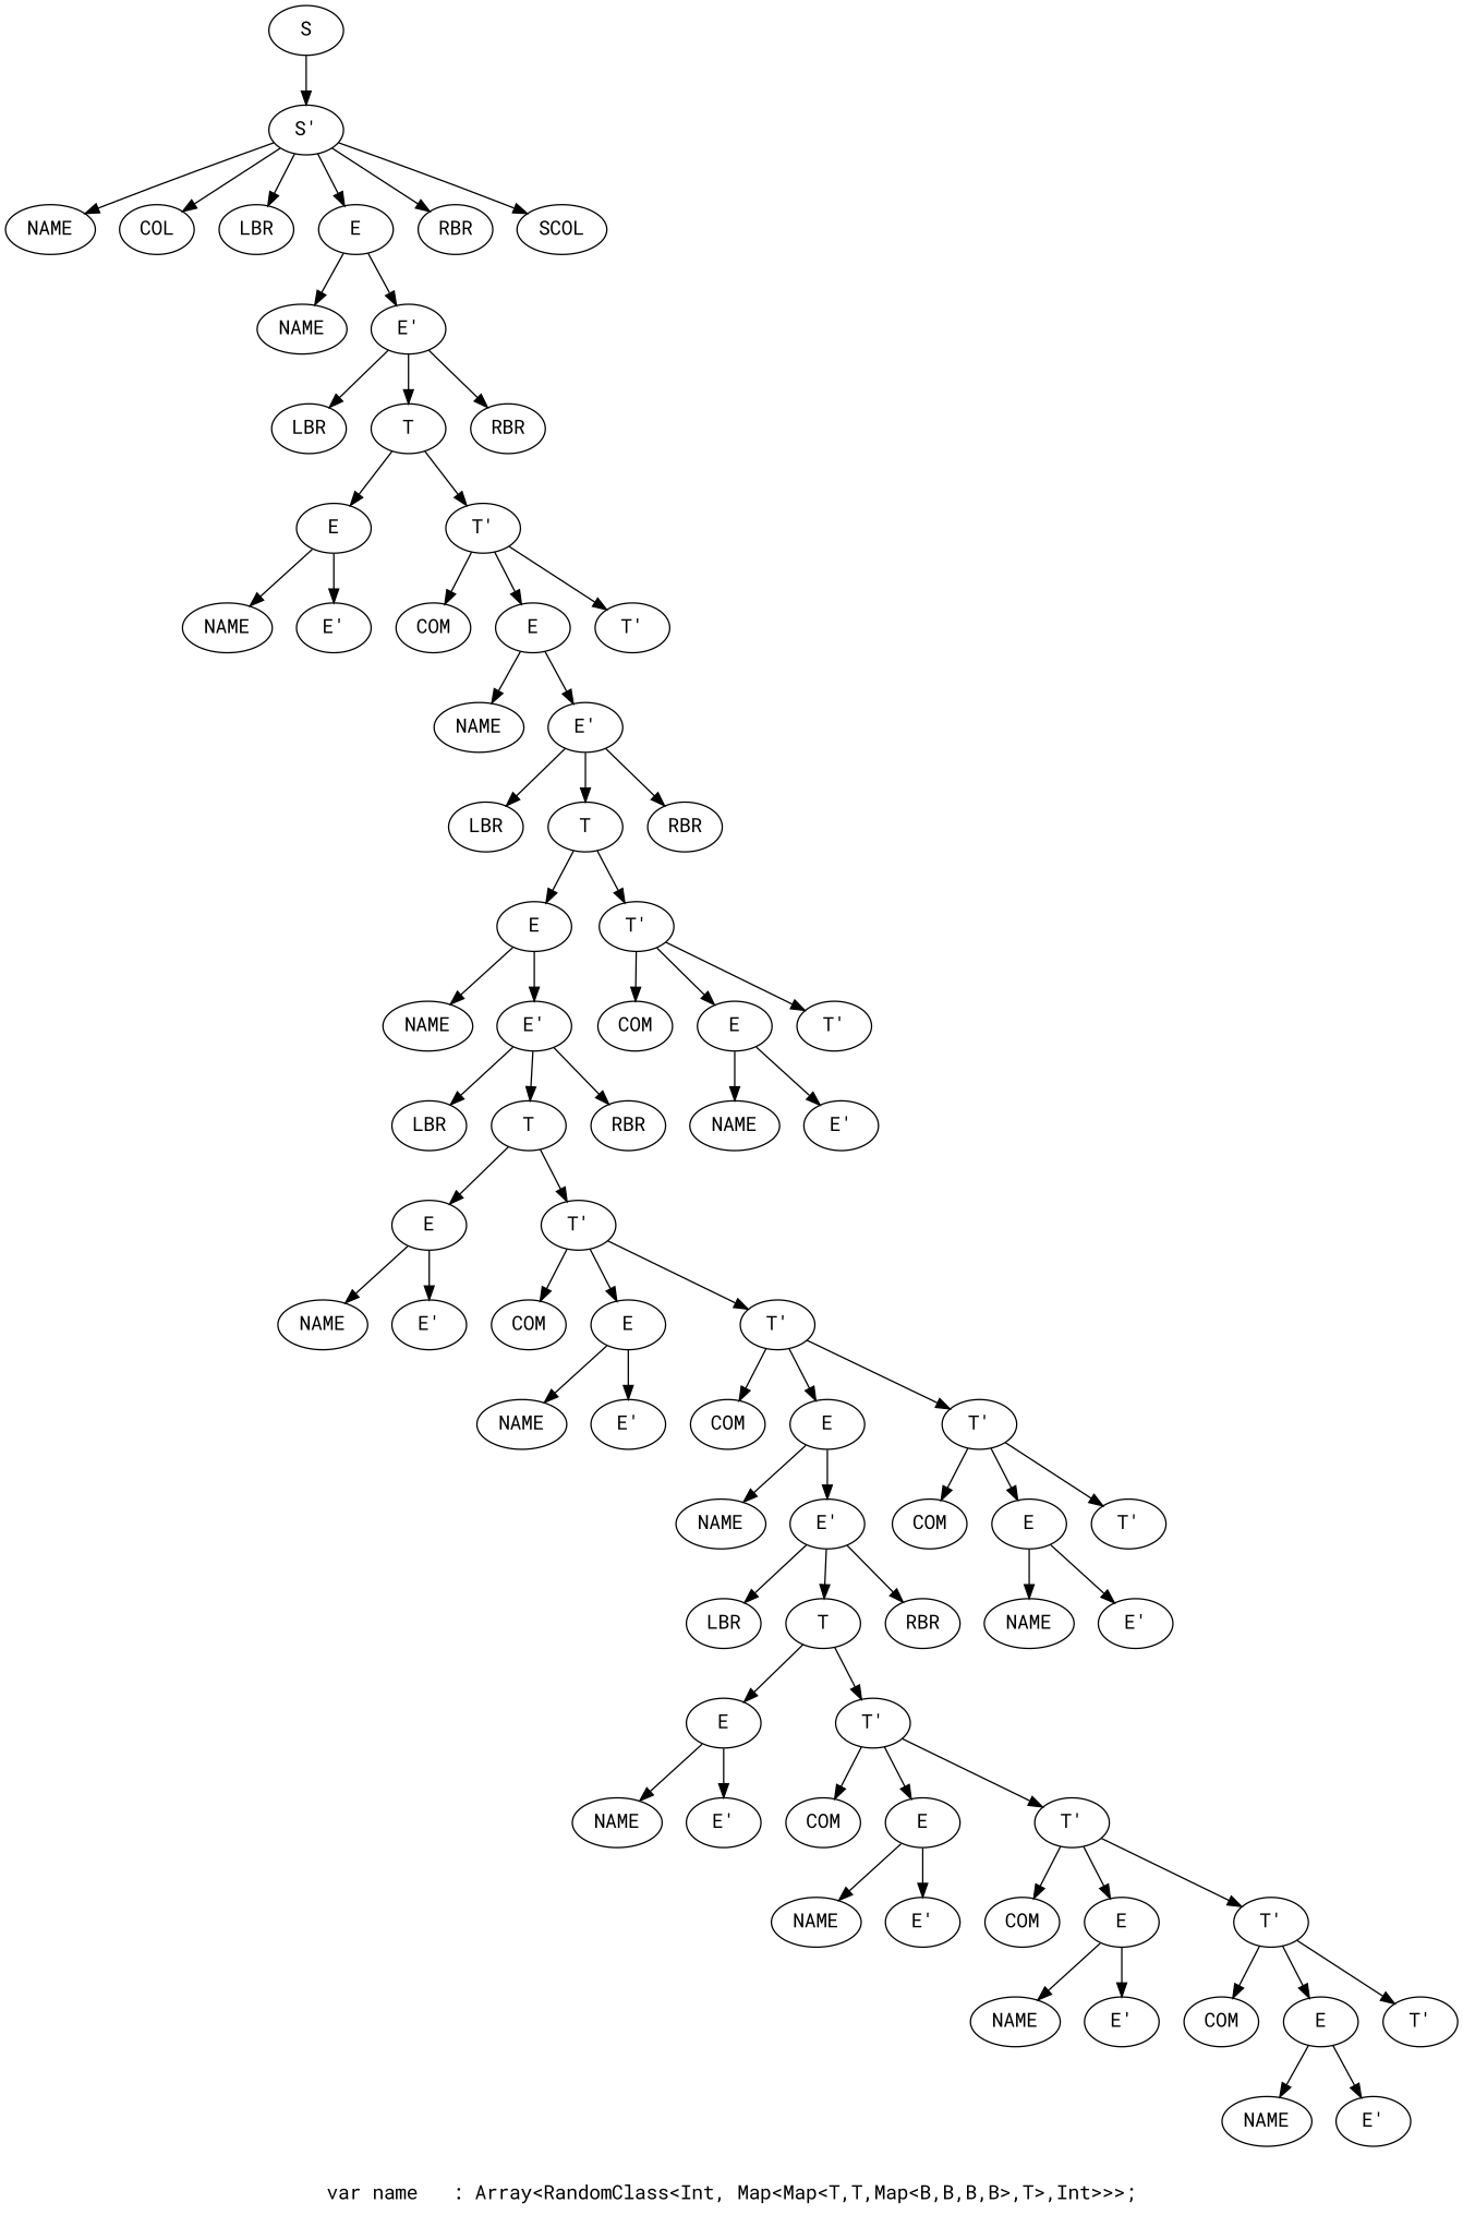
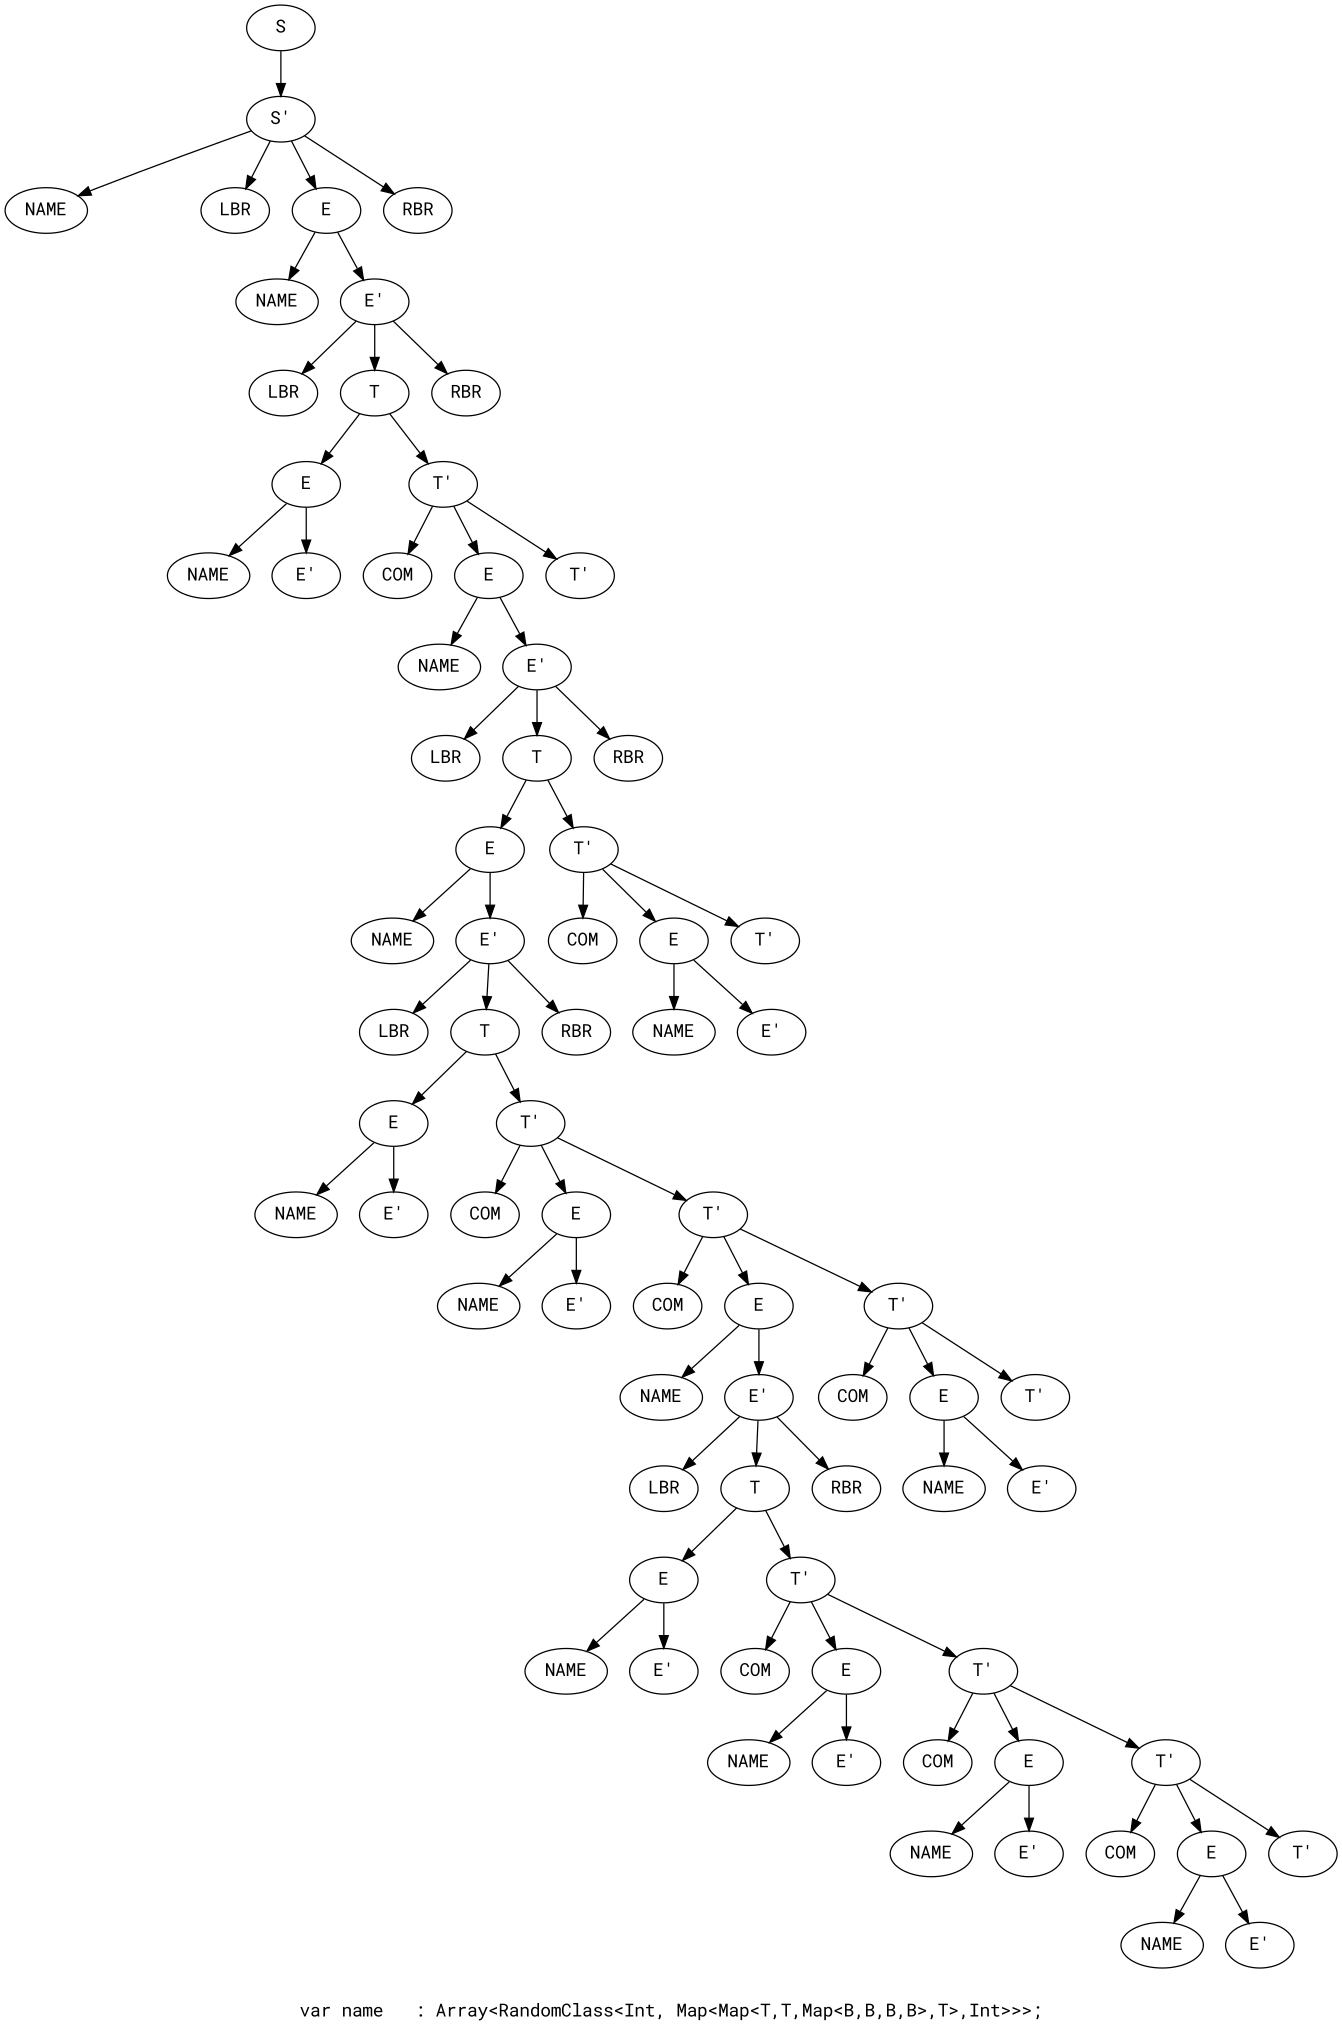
  digraph {
    fontname="Roboto Mono"
    label="var name   : Array<RandomClass<Int, Map<Map<T,T,Map<B,B,B,B>,T>,Int>>>;"
    node [fontname="Roboto Mono"]
    edge [fontname="Roboto Mono"]
    n1 [label=S]
    n2 [label="S'"]
    n3 [label=NAME]
-   n4 [label=COL]
    n5 [label=LBR]
    n6 [label=E]
    n7 [label=RBR]
-   n8 [label=SCOL]
    n9 [label=NAME]
    n10 [label="E'"]
    n11 [label=LBR]
    n12 [label=T]
    n13 [label=RBR]
    n14 [label=E]
    n15 [label="T'"]
    n16 [label=NAME]
    n17 [label="E'"]
    n18 [label=COM]
    n19 [label=E]
    n20 [label="T'"]
    n21 [label=NAME]
    n22 [label="E'"]
    n23 [label=LBR]
    n24 [label=T]
    n25 [label=RBR]
    n26 [label=E]
    n27 [label="T'"]
    n28 [label=NAME]
    n29 [label="E'"]
    n30 [label=COM]
    n31 [label=E]
    n32 [label="T'"]
    n33 [label=LBR]
    n34 [label=T]
    n35 [label=RBR]
    n36 [label=NAME]
    n37 [label="E'"]
    n38 [label=E]
    n39 [label="T'"]
    n40 [label=NAME]
    n41 [label="E'"]
    n42 [label=COM]
    n43 [label=E]
    n44 [label="T'"]
    n45 [label=NAME]
    n46 [label="E'"]
    n47 [label=COM]
    n48 [label=E]
    n49 [label="T'"]
    n50 [label=NAME]
    n51 [label="E'"]
    n52 [label=COM]
    n53 [label=E]
    n54 [label="T'"]
    n55 [label=LBR]
    n56 [label=T]
    n57 [label=RBR]
    n58 [label=NAME]
    n59 [label="E'"]
    n60 [label=E]
    n61 [label="T'"]
    n62 [label=NAME]
    n63 [label="E'"]
    n64 [label=COM]
    n65 [label=E]
    n66 [label="T'"]
    n67 [label=NAME]
    n68 [label="E'"]
    n69 [label=COM]
    n70 [label=E]
    n71 [label="T'"]
    n72 [label=NAME]
    n73 [label="E'"]
    n74 [label=COM]
    n75 [label=E]
    n76 [label="T'"]
    n77 [label=NAME]
    n78 [label="E'"]
    n1 -> n2
    n2 -> n3
-   n2 -> n4
    n2 -> n5
    n2 -> n6
    n2 -> n7
-   n2 -> n8
    n6 -> n9
    n6 -> n10
    n10 -> n11
    n10 -> n12
    n10 -> n13
    n12 -> n14
    n12 -> n15
    n14 -> n16
    n14 -> n17
    n15 -> n18
    n15 -> n19
    n15 -> n20
    n19 -> n21
    n19 -> n22
    n22 -> n23
    n22 -> n24
    n22 -> n25
    n24 -> n26
    n24 -> n27
    n26 -> n28
    n26 -> n29
    n27 -> n30
    n27 -> n31
    n27 -> n32
    n29 -> n33
    n29 -> n34
    n29 -> n35
    n31 -> n36
    n31 -> n37
    n34 -> n38
    n34 -> n39
    n38 -> n40
    n38 -> n41
    n39 -> n42
    n39 -> n43
    n39 -> n44
    n43 -> n45
    n43 -> n46
    n44 -> n47
    n44 -> n48
    n44 -> n49
    n48 -> n50
    n48 -> n51
    n49 -> n52
    n49 -> n53
    n49 -> n54
    n51 -> n55
    n51 -> n56
    n51 -> n57
    n53 -> n58
    n53 -> n59
    n56 -> n60
    n56 -> n61
    n60 -> n62
    n60 -> n63
    n61 -> n64
    n61 -> n65
    n61 -> n66
    n65 -> n67
    n65 -> n68
    n66 -> n69
    n66 -> n70
    n66 -> n71
    n70 -> n72
    n70 -> n73
    n71 -> n74
    n71 -> n75
    n71 -> n76
    n75 -> n77
    n75 -> n78
  }
